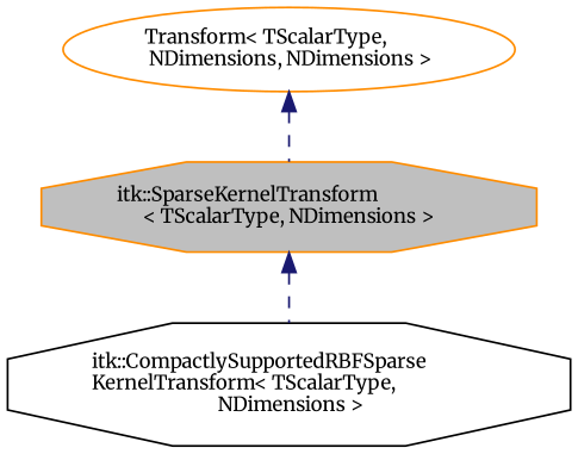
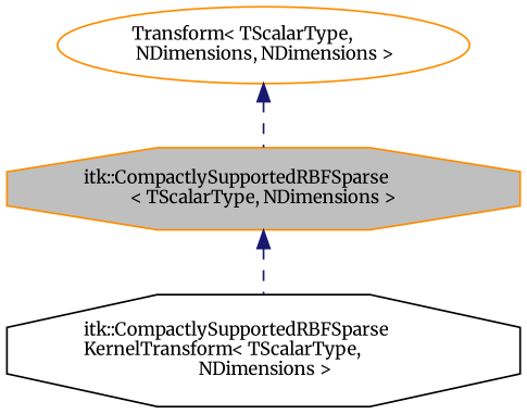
  digraph {
    fontname=Merriweather
    node [color=darkorange fillcolor=white fontname=Merriweather fontsize=10 shape=octagon style=filled]
    edge [color=midnightblue dir=back fontname=Merriweather fontsize=10 labelfontname=Helvetica labelfontsize=10 style=dashed]
-   n1 [fillcolor=grey75 fontcolor=black height=0.2 label="itk::SparseKernelTransform\l\< TScalarType, NDimensions \>" width=0.4]
+   n1 [fillcolor=grey75 fontcolor=black height=0.2 label="itk::CompactlySupportedRBFSparse\l\< TScalarType, NDimensions \>" width=0.4]
    n2 [color=black height=0.2 label="itk::CompactlySupportedRBFSparse\lKernelTransform\< TScalarType,\l NDimensions \>" width=0.4]
    n3 [height=0.2 label="Transform\< TScalarType,\l NDimensions, NDimensions \>" shape=ellipse width=0.4]
    n1 -> n2
    n3 -> n1
  }
